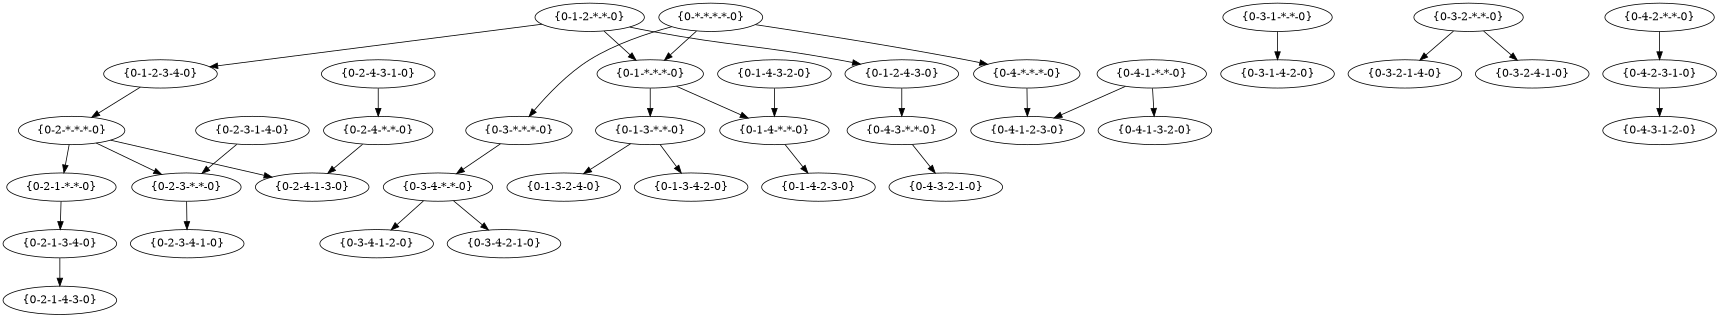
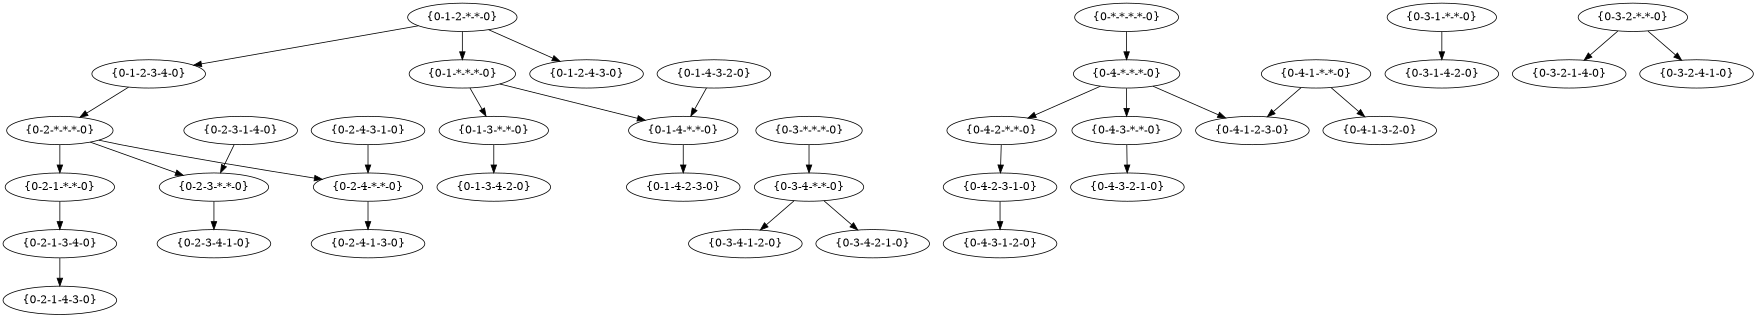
  digraph {
    ordering=out
    rankdir=TB
    "{0-2-*-*-*-0}"
    "{0-3-*-*-*-0}"
    x [style=invis]
    "{0-1-2-3-4-0}"
    "{0-*-*-*-*-0}"
    "{0-1-*-*-*-0}"
    "{0-1-2-*-*-0}"
    "{0-1-3-*-*-0}"
    "{0-1-4-*-*-0}"
    "{0-1-2-4-3-0}"
-   "{0-1-3-2-4-0}"
    "{0-1-3-4-2-0}"
    "{0-1-4-2-3-0}"
    "{0-1-4-3-2-0}"
    "{0-2-1-*-*-0}"
    "{0-2-3-*-*-0}"
    "{0-2-4-*-*-0}"
    "{0-2-1-3-4-0}"
    "{0-2-1-4-3-0}"
    "{0-2-3-1-4-0}"
    "{0-2-3-4-1-0}"
    "{0-2-4-1-3-0}"
    "{0-2-4-3-1-0}"
    "{0-3-1-*-*-0}"
    "{0-3-2-*-*-0}"
    "{0-3-4-*-*-0}"
    "{0-3-1-4-2-0}"
    "{0-3-2-1-4-0}"
    "{0-3-2-4-1-0}"
    "{0-3-4-1-2-0}"
    "{0-3-4-2-1-0}"
    "{0-4-*-*-*-0}"
    "{0-4-1-*-*-0}"
    "{0-4-2-*-*-0}"
    "{0-4-3-*-*-0}"
    "{0-4-1-2-3-0}"
    "{0-4-1-3-2-0}"
    "{0-4-2-3-1-0}"
    "{0-4-3-1-2-0}"
    "{0-4-3-2-1-0}"
    subgraph sub_1 {
      rank=same
      "{0-2-*-*-*-0}"
      "{0-3-*-*-*-0}"
      x
    }
    subgraph sub_2 {
      x
      "{0-1-2-3-4-0}"
    }
    subgraph sub_3 {
      "{0-1-2-3-4-0}"
      "{0-*-*-*-*-0}"
      "{0-1-*-*-*-0}"
      "{0-1-2-*-*-0}"
      "{0-1-3-*-*-0}"
      "{0-1-4-*-*-0}"
      "{0-1-2-4-3-0}"
-     "{0-1-3-2-4-0}"
      "{0-1-3-4-2-0}"
      "{0-1-4-2-3-0}"
      "{0-1-4-3-2-0}"
    }
    subgraph sub_4 {
      "{0-2-*-*-*-0}"
      "{0-*-*-*-*-0}"
      "{0-2-1-*-*-0}"
      "{0-2-3-*-*-0}"
      "{0-2-4-*-*-0}"
      "{0-2-1-3-4-0}"
      "{0-2-1-4-3-0}"
      "{0-2-3-1-4-0}"
      "{0-2-3-4-1-0}"
      "{0-2-4-1-3-0}"
      "{0-2-4-3-1-0}"
    }
    subgraph sub_5 {
      "{0-3-*-*-*-0}"
      "{0-*-*-*-*-0}"
      "{0-3-1-*-*-0}"
      "{0-3-2-*-*-0}"
      "{0-3-4-*-*-0}"
      "{0-3-1-4-2-0}"
      "{0-3-2-1-4-0}"
      "{0-3-2-4-1-0}"
      "{0-3-4-1-2-0}"
      "{0-3-4-2-1-0}"
    }
    subgraph sub_6 {
      "{0-*-*-*-*-0}"
      "{0-4-*-*-*-0}"
      "{0-4-1-*-*-0}"
      "{0-4-2-*-*-0}"
      "{0-4-3-*-*-0}"
      "{0-4-1-2-3-0}"
      "{0-4-1-3-2-0}"
      "{0-4-2-3-1-0}"
      "{0-4-3-1-2-0}"
      "{0-4-3-2-1-0}"
    }
    "{0-2-*-*-*-0}" -> "{0-2-1-*-*-0}"
    "{0-2-*-*-*-0}" -> "{0-2-3-*-*-0}"
-   "{0-2-*-*-*-0}" -> "{0-2-4-1-3-0}"
+   "{0-2-*-*-*-0}" -> "{0-2-4-*-*-0}"
    "{0-3-*-*-*-0}" -> "{0-3-4-*-*-0}"
    "{0-1-2-3-4-0}" -> "{0-2-*-*-*-0}"
    "{0-1-2-3-4-0}" -> x [style=invis]
-   "{0-*-*-*-*-0}" -> "{0-3-*-*-*-0}"
-   "{0-*-*-*-*-0}" -> "{0-1-*-*-*-0}"
    "{0-*-*-*-*-0}" -> "{0-4-*-*-*-0}"
    "{0-1-*-*-*-0}" -> "{0-1-3-*-*-0}"
    "{0-1-*-*-*-0}" -> "{0-1-4-*-*-0}"
    "{0-1-2-*-*-0}" -> "{0-1-2-3-4-0}"
    "{0-1-2-*-*-0}" -> "{0-1-*-*-*-0}"
    "{0-1-2-*-*-0}" -> "{0-1-2-4-3-0}"
-   "{0-1-3-*-*-0}" -> "{0-1-3-2-4-0}"
    "{0-1-3-*-*-0}" -> "{0-1-3-4-2-0}"
    "{0-1-4-*-*-0}" -> "{0-1-4-2-3-0}"
    "{0-1-4-3-2-0}" -> "{0-1-4-*-*-0}"
    "{0-2-1-*-*-0}" -> "{0-2-1-3-4-0}"
    "{0-2-3-*-*-0}" -> "{0-2-3-4-1-0}"
    "{0-2-4-*-*-0}" -> "{0-2-4-1-3-0}"
    "{0-2-1-3-4-0}" -> "{0-2-1-4-3-0}"
    "{0-2-3-1-4-0}" -> "{0-2-3-*-*-0}"
    "{0-2-4-3-1-0}" -> "{0-2-4-*-*-0}"
    "{0-3-1-*-*-0}" -> "{0-3-1-4-2-0}"
    "{0-3-2-*-*-0}" -> "{0-3-2-1-4-0}"
    "{0-3-2-*-*-0}" -> "{0-3-2-4-1-0}"
    "{0-3-4-*-*-0}" -> "{0-3-4-1-2-0}"
    "{0-3-4-*-*-0}" -> "{0-3-4-2-1-0}"
-   "{0-1-2-4-3-0}" -> "{0-4-3-*-*-0}"
+   "{0-4-*-*-*-0}" -> "{0-4-2-*-*-0}"
+   "{0-4-*-*-*-0}" -> "{0-4-3-*-*-0}"
    "{0-4-*-*-*-0}" -> "{0-4-1-2-3-0}"
    "{0-4-1-*-*-0}" -> "{0-4-1-2-3-0}"
    "{0-4-1-*-*-0}" -> "{0-4-1-3-2-0}"
    "{0-4-2-*-*-0}" -> "{0-4-2-3-1-0}"
    "{0-4-3-*-*-0}" -> "{0-4-3-2-1-0}"
    "{0-4-2-3-1-0}" -> "{0-4-3-1-2-0}"
  }
